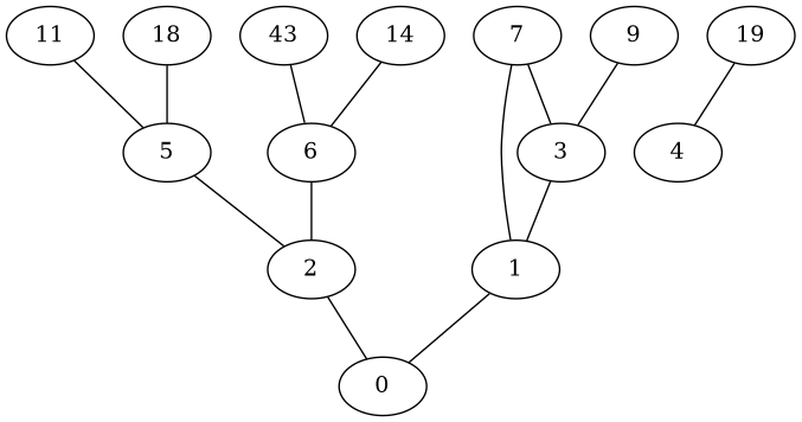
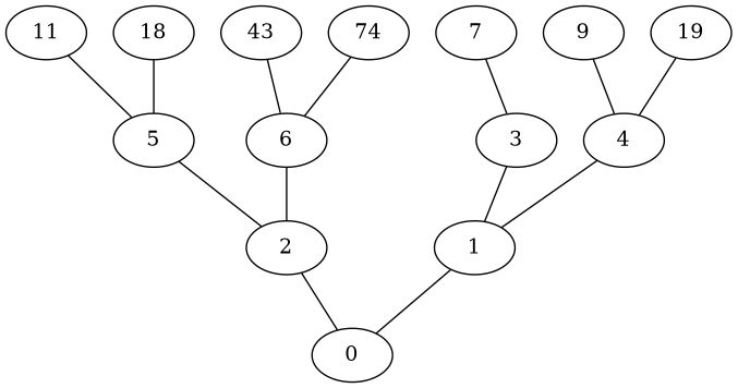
  graph {
    1
    0
    2
    3
    4
    5
    6
    7
    9
    n10 [label=19]
    11
    n12 [label=18]
    n13 [label=43]
-   14
+   14 [label=74]
    1 -- 0
    2 -- 0
    3 -- 1
-   7 -- 1
+   4 -- 1
    5 -- 2
    6 -- 2
    7 -- 3
-   9 -- 3
+   9 -- 4
    n10 -- 4
    11 -- 5
    n12 -- 5
    n13 -- 6
    14 -- 6
  }
